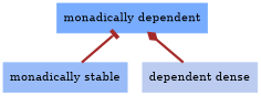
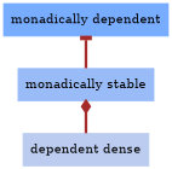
  digraph {
    rankdir=BT
    node [shape=box style=filled]
    edge [color=brown decorate=true lblstyle="above, sloped" penwidth=3.0 style=solid weight=100]
    n1 [color="#99bcf8" label="monadically stable"]
    n2 [color="#78acff" label="monadically dependent"]
    n3 [color="#bbccf0" label="dependent dense"]
    n1 -> n2 [arrowhead=tee]
-   n3 -> n2 [arrowhead=diamond]
+   n3 -> n1 [arrowhead=diamond]
  }
